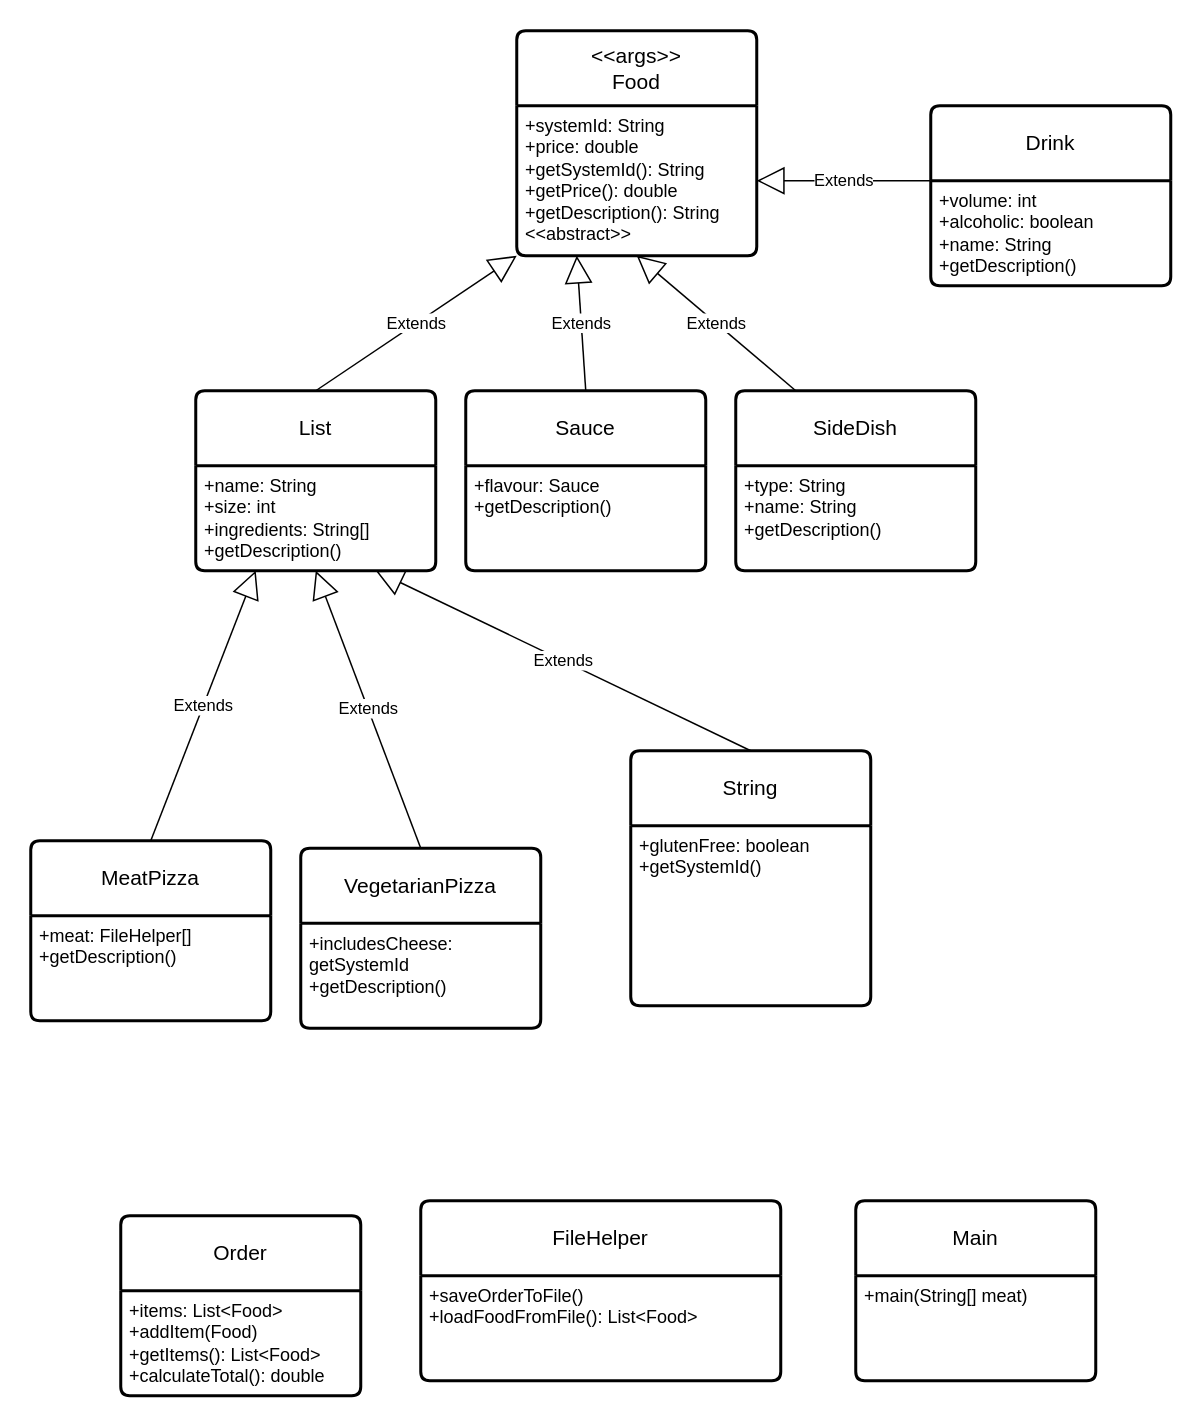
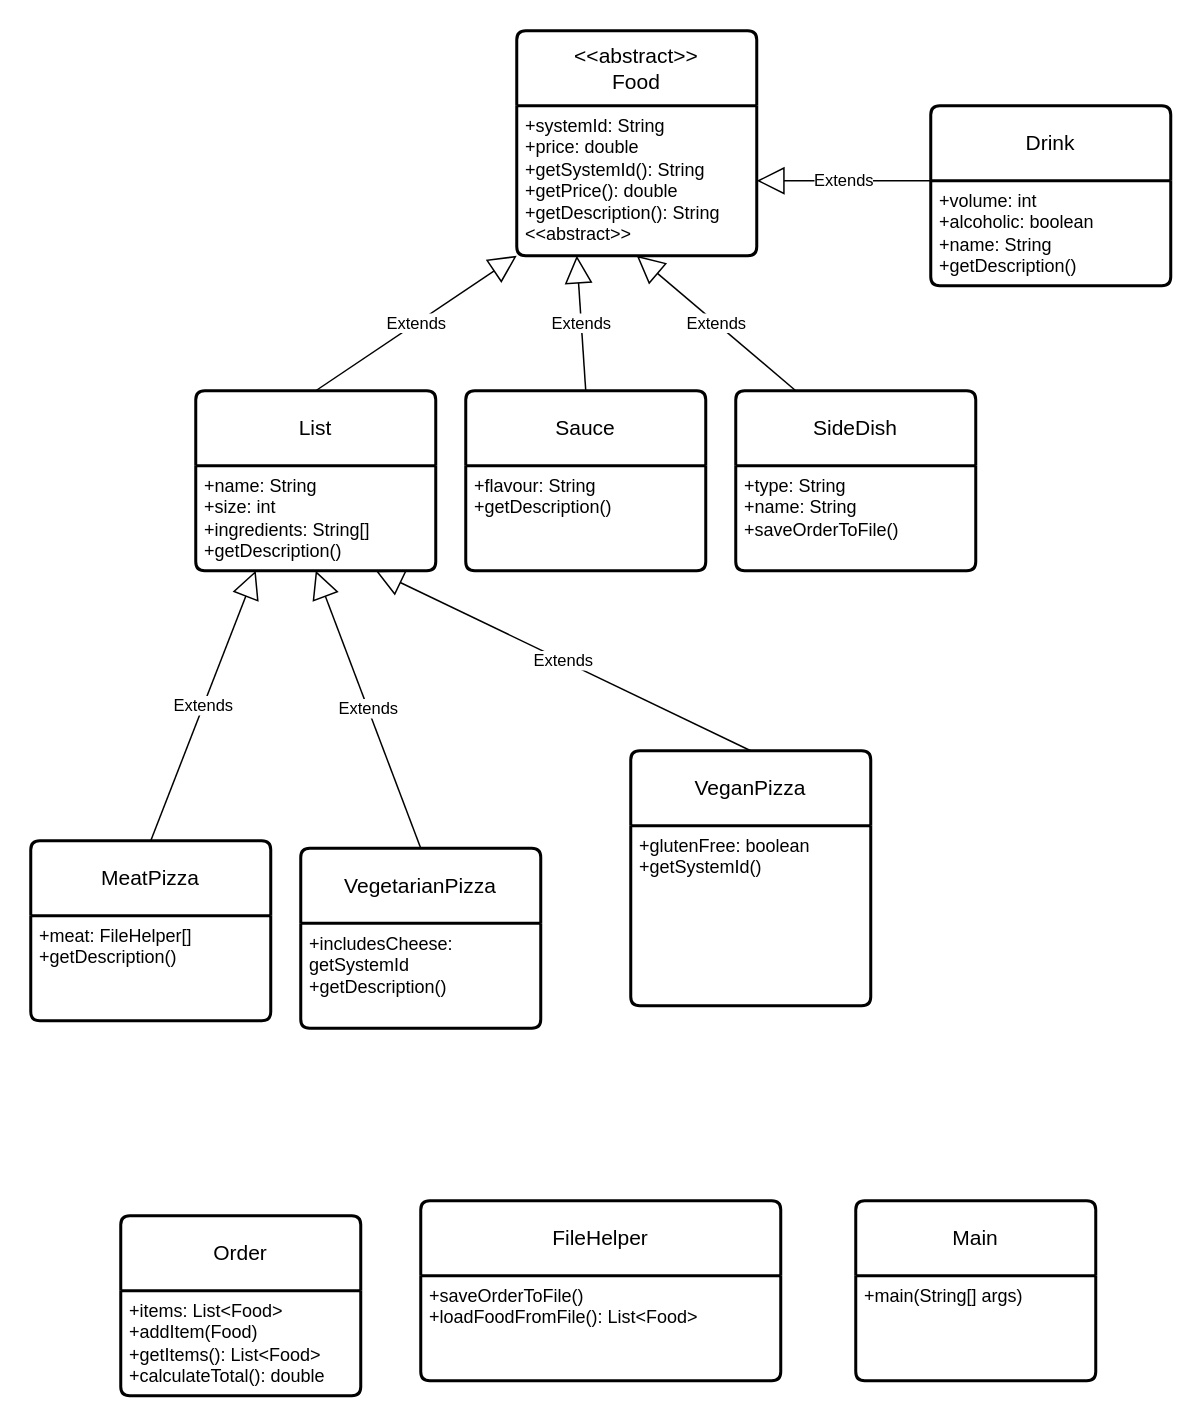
  <mxCell id="0" />
  <mxCell id="1" parent="0" />
- <mxCell id="2" value="&lt;div&gt;&amp;lt;&amp;lt;args&amp;gt;&amp;gt;&lt;/div&gt;&lt;div&gt;Food&lt;/div&gt;" style="swimlane;childLayout=stackLayout;horizontal=1;startSize=50;horizontalStack=0;rounded=1;fontSize=14;fontStyle=0;strokeWidth=2;resizeParent=0;resizeLast=1;shadow=0;dashed=0;align=center;arcSize=4;whiteSpace=wrap;html=1;" vertex="1" parent="1"><mxGeometry x="344" y="20" width="160" height="150" as="geometry" /></mxCell>
+ <mxCell id="2" value="&lt;div&gt;&amp;lt;&amp;lt;abstract&amp;gt;&amp;gt;&lt;/div&gt;&lt;div&gt;Food&lt;/div&gt;" style="swimlane;childLayout=stackLayout;horizontal=1;startSize=50;horizontalStack=0;rounded=1;fontSize=14;fontStyle=0;strokeWidth=2;resizeParent=0;resizeLast=1;shadow=0;dashed=0;align=center;arcSize=4;whiteSpace=wrap;html=1;" vertex="1" parent="1"><mxGeometry x="344" y="20" width="160" height="150" as="geometry" /></mxCell>
  <mxCell id="3" value="+systemId: String&lt;br&gt;&lt;div&gt;+price: double&lt;/div&gt;&lt;div&gt;+getSystemId(): String&lt;/div&gt;&lt;div&gt;+getPrice(): double&lt;/div&gt;&lt;div&gt;+getDescription(): String &amp;lt;&amp;lt;abstract&amp;gt;&amp;gt;&lt;/div&gt;" style="align=left;strokeColor=none;fillColor=none;spacingLeft=4;spacingRight=4;fontSize=12;verticalAlign=top;resizable=0;rotatable=0;part=1;html=1;whiteSpace=wrap;" vertex="1" parent="2"><mxGeometry y="50" width="160" height="100" as="geometry" /></mxCell>
  <mxCell id="4" value="&lt;div&gt;List&lt;/div&gt;" style="swimlane;childLayout=stackLayout;horizontal=1;startSize=50;horizontalStack=0;rounded=1;fontSize=14;fontStyle=0;strokeWidth=2;resizeParent=0;resizeLast=1;shadow=0;dashed=0;align=center;arcSize=4;whiteSpace=wrap;html=1;" vertex="1" parent="1"><mxGeometry x="130" y="260" width="160" height="120" as="geometry" /></mxCell>
  <mxCell id="5" value="+name: String&lt;br&gt;&lt;div&gt;+size: int&lt;/div&gt;&lt;div&gt;+ingredients: String[]&lt;/div&gt;+getDescription()" style="align=left;strokeColor=none;fillColor=none;spacingLeft=4;spacingRight=4;fontSize=12;verticalAlign=top;resizable=0;rotatable=0;part=1;html=1;whiteSpace=wrap;" vertex="1" parent="4"><mxGeometry y="50" width="160" height="70" as="geometry" /></mxCell>
  <mxCell id="6" value="Extends" style="endArrow=block;endSize=16;endFill=0;html=1;rounded=0;exitX=0.5;exitY=0;exitDx=0;exitDy=0;entryX=0;entryY=1;entryDx=0;entryDy=0;" edge="1" parent="1" source="4" target="3"><mxGeometry width="160" relative="1" as="geometry"><mxPoint x="340" y="430" as="sourcePoint" /><mxPoint x="500" y="430" as="targetPoint" /></mxGeometry></mxCell>
  <mxCell id="7" value="Sauce" style="swimlane;childLayout=stackLayout;horizontal=1;startSize=50;horizontalStack=0;rounded=1;fontSize=14;fontStyle=0;strokeWidth=2;resizeParent=0;resizeLast=1;shadow=0;dashed=0;align=center;arcSize=4;whiteSpace=wrap;html=1;" vertex="1" parent="1"><mxGeometry x="310" y="260" width="160" height="120" as="geometry" /></mxCell>
- <mxCell id="8" value="&lt;div&gt;+flavour: Sauce&lt;/div&gt;&lt;div&gt;+getDescription()&lt;/div&gt;" style="align=left;strokeColor=none;fillColor=none;spacingLeft=4;spacingRight=4;fontSize=12;verticalAlign=top;resizable=0;rotatable=0;part=1;html=1;whiteSpace=wrap;" vertex="1" parent="7"><mxGeometry y="50" width="160" height="70" as="geometry" /></mxCell>
+ <mxCell id="8" value="&lt;div&gt;+flavour: String&lt;/div&gt;&lt;div&gt;+getDescription()&lt;/div&gt;" style="align=left;strokeColor=none;fillColor=none;spacingLeft=4;spacingRight=4;fontSize=12;verticalAlign=top;resizable=0;rotatable=0;part=1;html=1;whiteSpace=wrap;" vertex="1" parent="7"><mxGeometry y="50" width="160" height="70" as="geometry" /></mxCell>
  <mxCell id="9" value="Extends" style="endArrow=block;endSize=16;endFill=0;html=1;rounded=0;exitX=0.5;exitY=0;exitDx=0;exitDy=0;entryX=0.25;entryY=1;entryDx=0;entryDy=0;" edge="1" parent="1" source="7" target="3"><mxGeometry width="160" relative="1" as="geometry"><mxPoint x="340" y="550" as="sourcePoint" /><mxPoint x="500" y="550" as="targetPoint" /></mxGeometry></mxCell>
  <mxCell id="10" value="SideDish" style="swimlane;childLayout=stackLayout;horizontal=1;startSize=50;horizontalStack=0;rounded=1;fontSize=14;fontStyle=0;strokeWidth=2;resizeParent=0;resizeLast=1;shadow=0;dashed=0;align=center;arcSize=4;whiteSpace=wrap;html=1;" vertex="1" parent="1"><mxGeometry x="490" y="260" width="160" height="120" as="geometry" /></mxCell>
- <mxCell id="11" value="&lt;div&gt;+type: String&lt;/div&gt;&lt;div&gt;+name: String&lt;/div&gt;&lt;div&gt;+getDescription()&lt;/div&gt;" style="align=left;strokeColor=none;fillColor=none;spacingLeft=4;spacingRight=4;fontSize=12;verticalAlign=top;resizable=0;rotatable=0;part=1;html=1;whiteSpace=wrap;" vertex="1" parent="10"><mxGeometry y="50" width="160" height="70" as="geometry" /></mxCell>
+ <mxCell id="11" value="&lt;div&gt;+type: String&lt;/div&gt;&lt;div&gt;+name: String&lt;/div&gt;&lt;div&gt;+saveOrderToFile()&lt;/div&gt;" style="align=left;strokeColor=none;fillColor=none;spacingLeft=4;spacingRight=4;fontSize=12;verticalAlign=top;resizable=0;rotatable=0;part=1;html=1;whiteSpace=wrap;" vertex="1" parent="10"><mxGeometry y="50" width="160" height="70" as="geometry" /></mxCell>
  <mxCell id="12" value="&lt;div&gt;Drink&lt;/div&gt;" style="swimlane;childLayout=stackLayout;horizontal=1;startSize=50;horizontalStack=0;rounded=1;fontSize=14;fontStyle=0;strokeWidth=2;resizeParent=0;resizeLast=1;shadow=0;dashed=0;align=center;arcSize=4;whiteSpace=wrap;html=1;" vertex="1" parent="1"><mxGeometry x="620" y="70" width="160" height="120" as="geometry" /></mxCell>
  <mxCell id="13" value="&lt;div&gt;+volume: int&lt;/div&gt;&lt;div&gt;+alcoholic: boolean&lt;/div&gt;&lt;div&gt;+name: String&lt;/div&gt;&lt;div&gt;+getDescription()&lt;/div&gt;" style="align=left;strokeColor=none;fillColor=none;spacingLeft=4;spacingRight=4;fontSize=12;verticalAlign=top;resizable=0;rotatable=0;part=1;html=1;whiteSpace=wrap;" vertex="1" parent="12"><mxGeometry y="50" width="160" height="70" as="geometry" /></mxCell>
  <mxCell id="14" value="MeatPizza" style="swimlane;childLayout=stackLayout;horizontal=1;startSize=50;horizontalStack=0;rounded=1;fontSize=14;fontStyle=0;strokeWidth=2;resizeParent=0;resizeLast=1;shadow=0;dashed=0;align=center;arcSize=4;whiteSpace=wrap;html=1;" vertex="1" parent="1"><mxGeometry x="20" y="560" width="160" height="120" as="geometry" /></mxCell>
  <mxCell id="15" value="&lt;div&gt;+meat: FileHelper[]&lt;/div&gt;&lt;div&gt;+getDescription()&lt;/div&gt;" style="align=left;strokeColor=none;fillColor=none;spacingLeft=4;spacingRight=4;fontSize=12;verticalAlign=top;resizable=0;rotatable=0;part=1;html=1;whiteSpace=wrap;" vertex="1" parent="14"><mxGeometry y="50" width="160" height="70" as="geometry" /></mxCell>
  <mxCell id="16" value="VegetarianPizza" style="swimlane;childLayout=stackLayout;horizontal=1;startSize=50;horizontalStack=0;rounded=1;fontSize=14;fontStyle=0;strokeWidth=2;resizeParent=0;resizeLast=1;shadow=0;dashed=0;align=center;arcSize=4;whiteSpace=wrap;html=1;" vertex="1" parent="1"><mxGeometry x="200" y="565" width="160" height="120" as="geometry" /></mxCell>
  <mxCell id="17" value="&lt;div&gt;+includesCheese: getSystemId&lt;/div&gt;&lt;div&gt;+getDescription()&lt;/div&gt;" style="align=left;strokeColor=none;fillColor=none;spacingLeft=4;spacingRight=4;fontSize=12;verticalAlign=top;resizable=0;rotatable=0;part=1;html=1;whiteSpace=wrap;" vertex="1" parent="16"><mxGeometry y="50" width="160" height="70" as="geometry" /></mxCell>
- <mxCell id="18" value="&lt;div&gt;String&lt;/div&gt;" style="swimlane;childLayout=stackLayout;horizontal=1;startSize=50;horizontalStack=0;rounded=1;fontSize=14;fontStyle=0;strokeWidth=2;resizeParent=0;resizeLast=1;shadow=0;dashed=0;align=center;arcSize=4;whiteSpace=wrap;html=1;" vertex="1" parent="1"><mxGeometry x="420" y="500" width="160" height="170" as="geometry"><mxRectangle x="414" y="540" width="100" height="50" as="alternateBounds" /></mxGeometry></mxCell>
+ <mxCell id="18" value="&lt;div&gt;VeganPizza&lt;/div&gt;" style="swimlane;childLayout=stackLayout;horizontal=1;startSize=50;horizontalStack=0;rounded=1;fontSize=14;fontStyle=0;strokeWidth=2;resizeParent=0;resizeLast=1;shadow=0;dashed=0;align=center;arcSize=4;whiteSpace=wrap;html=1;" vertex="1" parent="1"><mxGeometry x="420" y="500" width="160" height="170" as="geometry"><mxRectangle x="414" y="540" width="100" height="50" as="alternateBounds" /></mxGeometry></mxCell>
  <mxCell id="19" value="&lt;div&gt;+glutenFree: boolean&lt;/div&gt;&lt;div&gt;+getSystemId()&lt;/div&gt;" style="align=left;strokeColor=none;fillColor=none;spacingLeft=4;spacingRight=4;fontSize=12;verticalAlign=top;resizable=0;rotatable=0;part=1;html=1;whiteSpace=wrap;" vertex="1" parent="18"><mxGeometry y="50" width="160" height="120" as="geometry" /></mxCell>
  <mxCell id="20" style="edgeStyle=orthogonalEdgeStyle;rounded=0;orthogonalLoop=1;jettySize=auto;html=1;exitX=0.5;exitY=1;exitDx=0;exitDy=0;" edge="1" parent="18" source="19" target="19"><mxGeometry relative="1" as="geometry" /></mxCell>
  <mxCell id="21" value="Extends" style="endArrow=block;endSize=16;endFill=0;html=1;rounded=0;exitX=0.5;exitY=0;exitDx=0;exitDy=0;entryX=0.25;entryY=1;entryDx=0;entryDy=0;" edge="1" parent="1" source="14" target="5"><mxGeometry width="160" relative="1" as="geometry"><mxPoint x="340" y="550" as="sourcePoint" /><mxPoint x="500" y="550" as="targetPoint" /></mxGeometry></mxCell>
  <mxCell id="22" value="Extends" style="endArrow=block;endSize=16;endFill=0;html=1;rounded=0;exitX=0.5;exitY=0;exitDx=0;exitDy=0;entryX=0.5;entryY=1;entryDx=0;entryDy=0;" edge="1" parent="1" source="16" target="5"><mxGeometry width="160" relative="1" as="geometry"><mxPoint x="130" y="580" as="sourcePoint" /><mxPoint x="190" y="490" as="targetPoint" /></mxGeometry></mxCell>
  <mxCell id="23" value="Extends" style="endArrow=block;endSize=16;endFill=0;html=1;rounded=0;exitX=0.5;exitY=0;exitDx=0;exitDy=0;entryX=0.75;entryY=1;entryDx=0;entryDy=0;" edge="1" parent="1" source="18" target="5"><mxGeometry width="160" relative="1" as="geometry"><mxPoint x="260" y="790" as="sourcePoint" /><mxPoint x="320" y="700" as="targetPoint" /></mxGeometry></mxCell>
  <mxCell id="24" value="Extends" style="endArrow=block;endSize=16;endFill=0;html=1;rounded=0;exitX=0.25;exitY=0;exitDx=0;exitDy=0;entryX=0.5;entryY=1;entryDx=0;entryDy=0;" edge="1" parent="1" source="10" target="3"><mxGeometry width="160" relative="1" as="geometry"><mxPoint x="680" y="610" as="sourcePoint" /><mxPoint x="740" y="520" as="targetPoint" /></mxGeometry></mxCell>
  <mxCell id="25" value="Extends" style="endArrow=block;endSize=16;endFill=0;html=1;rounded=0;exitX=0;exitY=0;exitDx=0;exitDy=0;entryX=1;entryY=0.5;entryDx=0;entryDy=0;" edge="1" parent="1" source="13" target="3"><mxGeometry width="160" relative="1" as="geometry"><mxPoint x="680" y="700" as="sourcePoint" /><mxPoint x="740" y="610" as="targetPoint" /></mxGeometry></mxCell>
  <mxCell id="26" value="Order" style="swimlane;childLayout=stackLayout;horizontal=1;startSize=50;horizontalStack=0;rounded=1;fontSize=14;fontStyle=0;strokeWidth=2;resizeParent=0;resizeLast=1;shadow=0;dashed=0;align=center;arcSize=4;whiteSpace=wrap;html=1;" vertex="1" parent="1"><mxGeometry x="80" y="810" width="160" height="120" as="geometry" /></mxCell>
  <mxCell id="27" value="+items: List&amp;lt;Food&amp;gt;&lt;br&gt;+addItem(Food)&amp;nbsp;&amp;nbsp;&amp;nbsp;&amp;nbsp; +getItems(): List&amp;lt;Food&amp;gt; +calculateTotal(): double" style="align=left;strokeColor=none;fillColor=none;spacingLeft=4;spacingRight=4;fontSize=12;verticalAlign=top;resizable=0;rotatable=0;part=1;html=1;whiteSpace=wrap;" vertex="1" parent="26"><mxGeometry y="50" width="160" height="70" as="geometry" /></mxCell>
  <mxCell id="28" value="FileHelper" style="swimlane;childLayout=stackLayout;horizontal=1;startSize=50;horizontalStack=0;rounded=1;fontSize=14;fontStyle=0;strokeWidth=2;resizeParent=0;resizeLast=1;shadow=0;dashed=0;align=center;arcSize=4;whiteSpace=wrap;html=1;" vertex="1" parent="1"><mxGeometry x="280" y="800" width="240" height="120" as="geometry" /></mxCell>
  <mxCell id="29" value="+saveOrderToFile()&amp;nbsp;&amp;nbsp;&amp;nbsp;&amp;nbsp;&amp;nbsp;&amp;nbsp;&amp;nbsp;&amp;nbsp;&amp;nbsp;&amp;nbsp;&amp;nbsp;&amp;nbsp;&amp;nbsp;&amp;nbsp;&amp;nbsp; +loadFoodFromFile(): List&amp;lt;Food&amp;gt;" style="align=left;strokeColor=none;fillColor=none;spacingLeft=4;spacingRight=4;fontSize=12;verticalAlign=top;resizable=1;rotatable=0;part=1;html=1;whiteSpace=wrap;rotation=0;" vertex="1" parent="28"><mxGeometry y="50" width="240" height="70" as="geometry" /></mxCell>
  <mxCell id="30" value="&lt;div&gt;Main&lt;/div&gt;" style="swimlane;childLayout=stackLayout;horizontal=1;startSize=50;horizontalStack=0;rounded=1;fontSize=14;fontStyle=0;strokeWidth=2;resizeParent=0;resizeLast=1;shadow=0;dashed=0;align=center;arcSize=4;whiteSpace=wrap;html=1;" vertex="1" parent="1"><mxGeometry x="570" y="800" width="160" height="120" as="geometry" /></mxCell>
- <mxCell id="31" value="+main(String[] meat)" style="align=left;strokeColor=none;fillColor=none;spacingLeft=4;spacingRight=4;fontSize=12;verticalAlign=top;resizable=0;rotatable=0;part=1;html=1;whiteSpace=wrap;" vertex="1" parent="30"><mxGeometry y="50" width="160" height="70" as="geometry" /></mxCell>
+ <mxCell id="31" value="+main(String[] args)" style="align=left;strokeColor=none;fillColor=none;spacingLeft=4;spacingRight=4;fontSize=12;verticalAlign=top;resizable=0;rotatable=0;part=1;html=1;whiteSpace=wrap;" vertex="1" parent="30"><mxGeometry y="50" width="160" height="70" as="geometry" /></mxCell>
